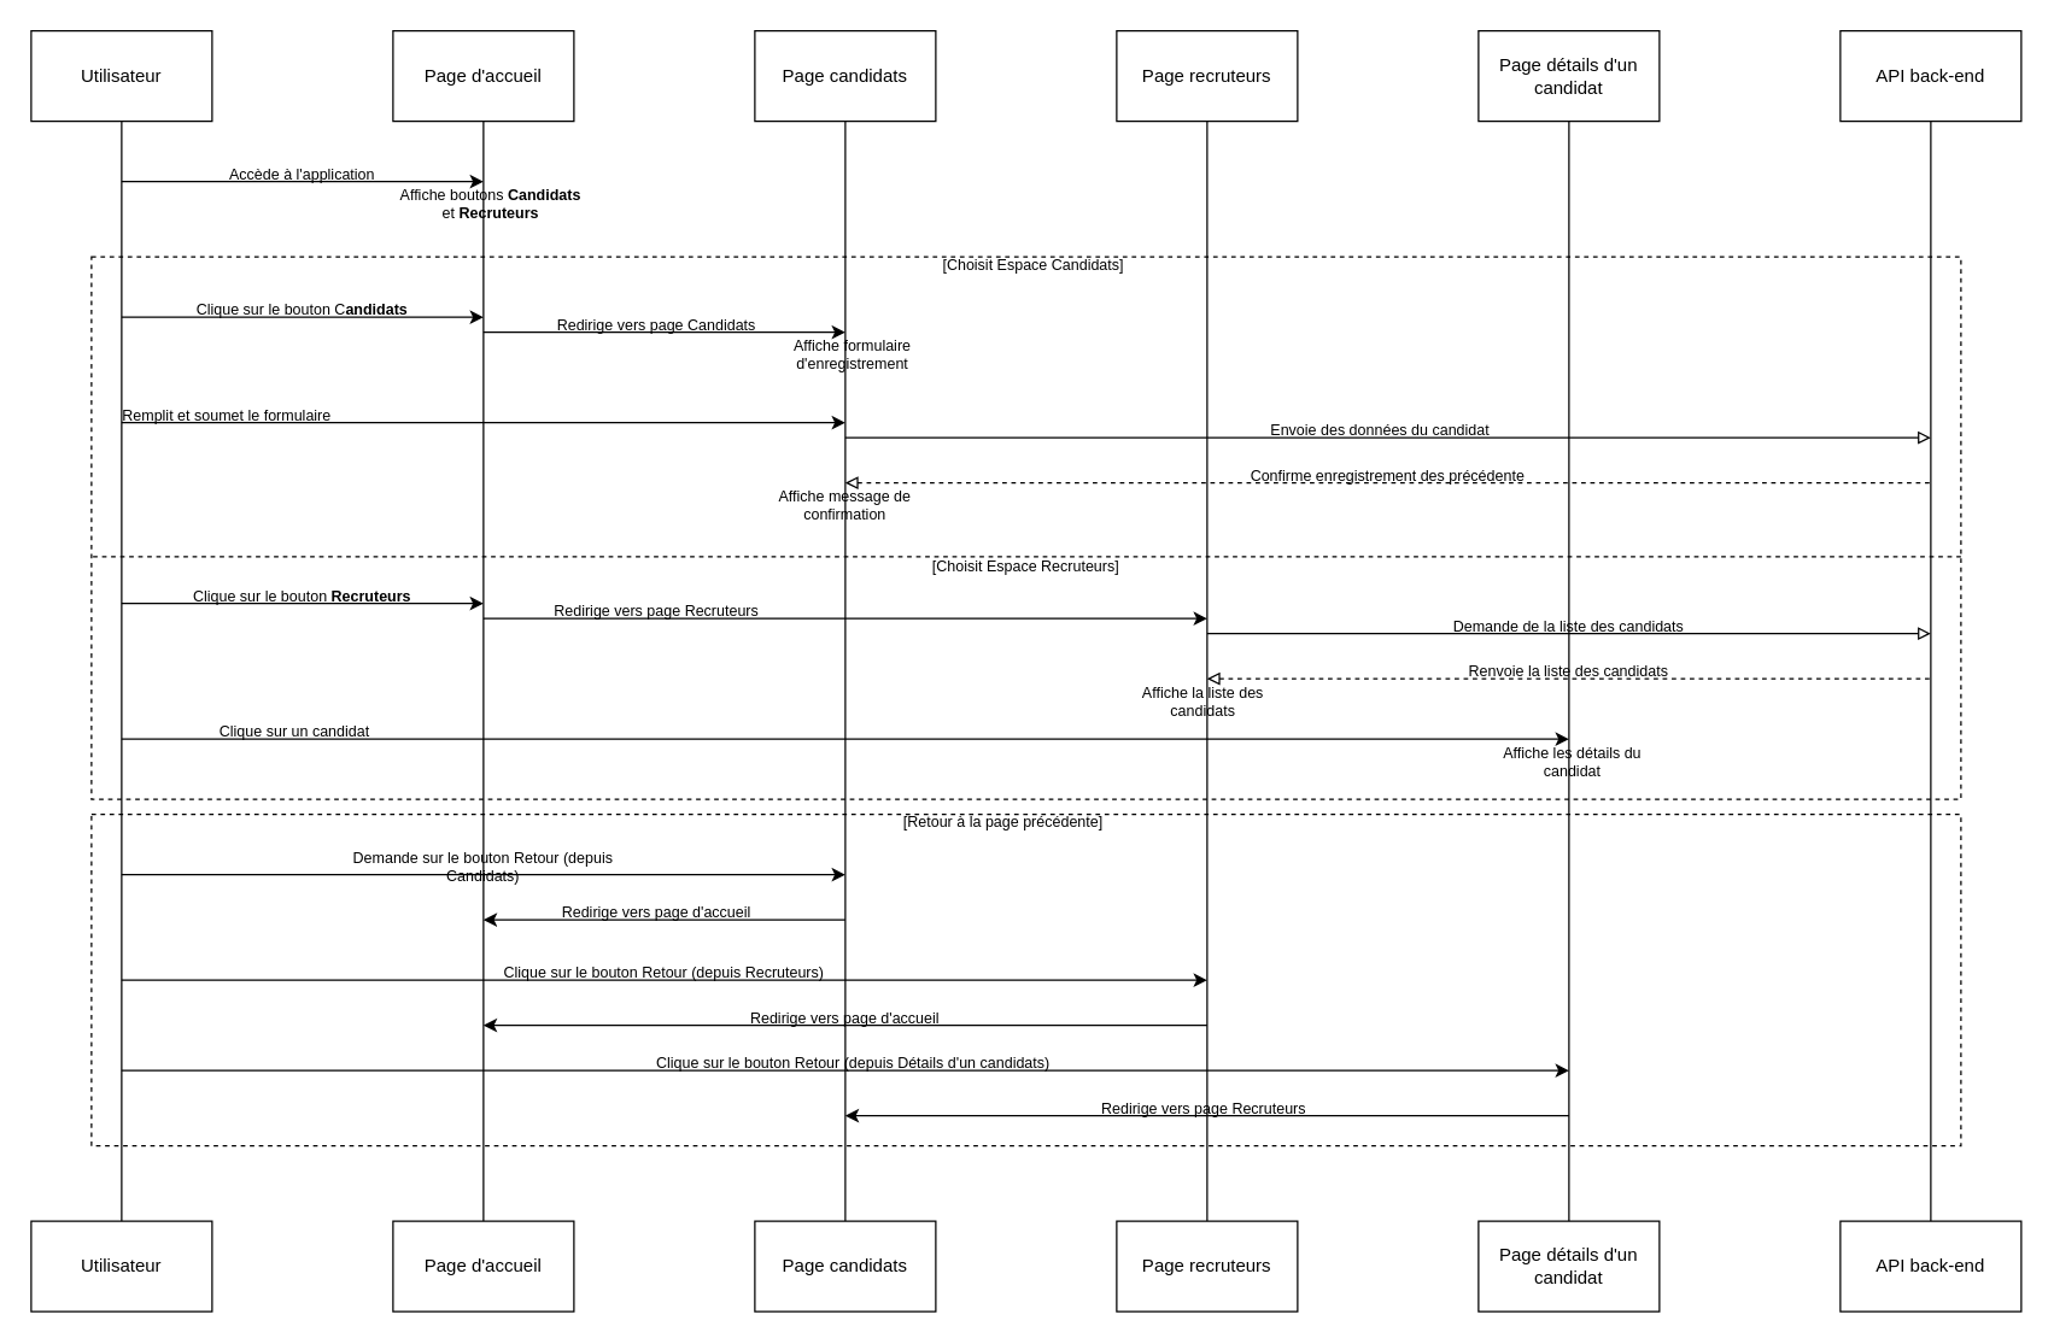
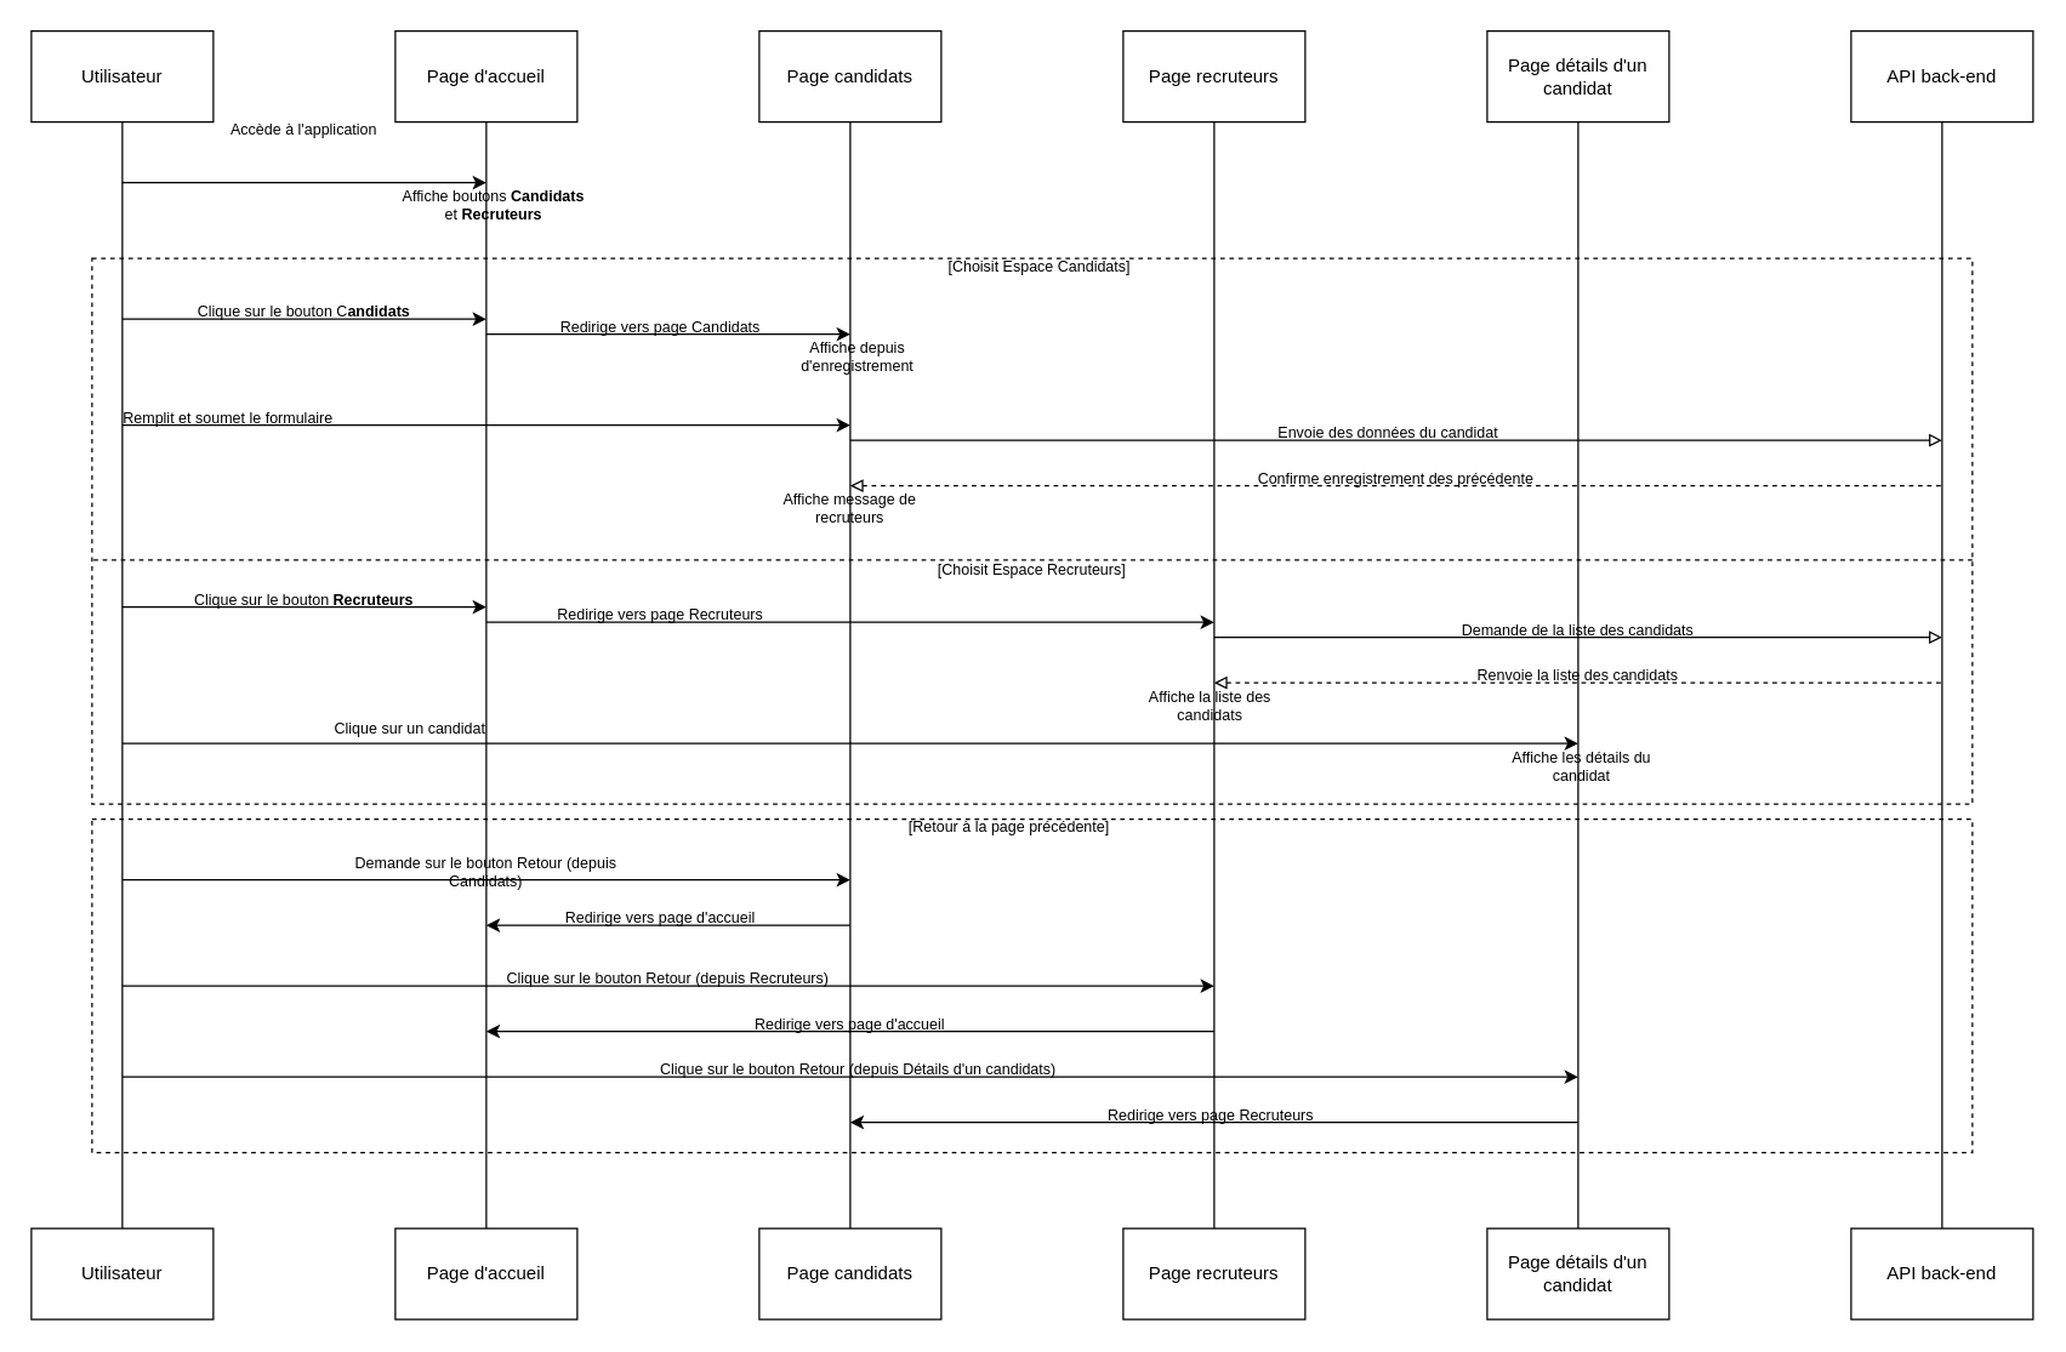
  <mxCell id="0" />
  <mxCell id="1" parent="0" />
  <mxCell id="2" value="" style="rounded=0;whiteSpace=wrap;html=1;fillColor=none;dashed=1;" vertex="1" parent="1"><mxGeometry x="60" y="170" width="1240" height="360" as="geometry" /></mxCell>
  <mxCell id="3" value="Utilisateur" style="rounded=0;whiteSpace=wrap;html=1;" vertex="1" parent="1"><mxGeometry x="20" y="20" width="120" height="60" as="geometry" /></mxCell>
  <mxCell id="4" value="" style="endArrow=none;html=1;rounded=0;entryX=0.5;entryY=1;entryDx=0;entryDy=0;" edge="1" parent="1" target="3"><mxGeometry width="50" height="50" relative="1" as="geometry"><mxPoint x="80" y="810" as="sourcePoint" /><mxPoint x="90" y="120" as="targetPoint" /></mxGeometry></mxCell>
  <mxCell id="5" value="Page d'accueil" style="rounded=0;whiteSpace=wrap;html=1;" vertex="1" parent="1"><mxGeometry x="260" y="20" width="120" height="60" as="geometry" /></mxCell>
  <mxCell id="6" value="" style="endArrow=none;html=1;rounded=0;entryX=0.5;entryY=1;entryDx=0;entryDy=0;" edge="1" parent="1" target="5"><mxGeometry width="50" height="50" relative="1" as="geometry"><mxPoint x="320" y="810" as="sourcePoint" /><mxPoint x="330" y="120" as="targetPoint" /></mxGeometry></mxCell>
  <mxCell id="7" value="Page candidats" style="rounded=0;whiteSpace=wrap;html=1;" vertex="1" parent="1"><mxGeometry x="500" y="20" width="120" height="60" as="geometry" /></mxCell>
  <mxCell id="8" value="" style="endArrow=none;html=1;rounded=0;entryX=0.5;entryY=1;entryDx=0;entryDy=0;" edge="1" parent="1" target="7"><mxGeometry width="50" height="50" relative="1" as="geometry"><mxPoint x="560" y="810" as="sourcePoint" /><mxPoint x="570" y="120" as="targetPoint" /></mxGeometry></mxCell>
  <mxCell id="9" value="Page recruteurs" style="rounded=0;whiteSpace=wrap;html=1;" vertex="1" parent="1"><mxGeometry x="740" y="20" width="120" height="60" as="geometry" /></mxCell>
  <mxCell id="10" value="" style="endArrow=none;html=1;rounded=0;entryX=0.5;entryY=1;entryDx=0;entryDy=0;" edge="1" parent="1" target="9"><mxGeometry width="50" height="50" relative="1" as="geometry"><mxPoint x="800" y="810" as="sourcePoint" /><mxPoint x="810" y="120" as="targetPoint" /></mxGeometry></mxCell>
  <mxCell id="11" value="Page détails d'un candidat" style="rounded=0;whiteSpace=wrap;html=1;" vertex="1" parent="1"><mxGeometry x="980" y="20" width="120" height="60" as="geometry" /></mxCell>
  <mxCell id="12" value="" style="endArrow=none;html=1;rounded=0;entryX=0.5;entryY=1;entryDx=0;entryDy=0;" edge="1" parent="1" target="11"><mxGeometry width="50" height="50" relative="1" as="geometry"><mxPoint x="1040" y="810" as="sourcePoint" /><mxPoint x="1050" y="120" as="targetPoint" /></mxGeometry></mxCell>
  <mxCell id="13" value="API back-end" style="rounded=0;whiteSpace=wrap;html=1;" vertex="1" parent="1"><mxGeometry x="1220" y="20" width="120" height="60" as="geometry" /></mxCell>
  <mxCell id="14" value="" style="endArrow=none;html=1;rounded=0;entryX=0.5;entryY=1;entryDx=0;entryDy=0;" edge="1" parent="1" target="13"><mxGeometry width="50" height="50" relative="1" as="geometry"><mxPoint x="1280" y="810" as="sourcePoint" /><mxPoint x="1290" y="120" as="targetPoint" /></mxGeometry></mxCell>
  <mxCell id="15" value="" style="endArrow=classic;html=1;rounded=0;" edge="1" parent="1"><mxGeometry width="50" height="50" relative="1" as="geometry"><mxPoint x="80" y="120" as="sourcePoint" /><mxPoint x="320" y="120" as="targetPoint" /></mxGeometry></mxCell>
- <mxCell id="16" value="Accède à l'application" style="text;html=1;align=center;verticalAlign=middle;whiteSpace=wrap;rounded=0;fontSize=10;" vertex="1" parent="1"><mxGeometry x="150" y="100" width="100" height="30" as="geometry" /></mxCell>
+ <mxCell id="16" value="Accède à l'application" style="text;html=1;align=center;verticalAlign=middle;whiteSpace=wrap;rounded=0;fontSize=10;" vertex="1" parent="1"><mxGeometry x="150" y="70" width="100" height="30" as="geometry" /></mxCell>
  <mxCell id="17" value="Affiche boutons &lt;b&gt;Candidats&lt;/b&gt; et &lt;b&gt;Recruteurs&lt;/b&gt;" style="text;html=1;align=center;verticalAlign=middle;whiteSpace=wrap;rounded=0;fontSize=10;" vertex="1" parent="1"><mxGeometry x="260" y="120" width="130" height="30" as="geometry" /></mxCell>
  <mxCell id="18" value="" style="endArrow=classic;html=1;rounded=0;" edge="1" parent="1"><mxGeometry width="50" height="50" relative="1" as="geometry"><mxPoint x="80" y="210" as="sourcePoint" /><mxPoint x="320" y="210" as="targetPoint" /></mxGeometry></mxCell>
  <mxCell id="19" value="Clique sur le bouton C&lt;b&gt;andidats&lt;/b&gt;" style="text;html=1;align=center;verticalAlign=middle;whiteSpace=wrap;rounded=0;fontSize=10;" vertex="1" parent="1"><mxGeometry x="125" y="190" width="150" height="30" as="geometry" /></mxCell>
  <mxCell id="20" value="Redirige vers page Candidats" style="text;html=1;align=center;verticalAlign=middle;whiteSpace=wrap;rounded=0;fontSize=10;" vertex="1" parent="1"><mxGeometry x="360" y="200" width="150" height="30" as="geometry" /></mxCell>
  <mxCell id="21" value="" style="endArrow=classic;html=1;rounded=0;" edge="1" parent="1"><mxGeometry width="50" height="50" relative="1" as="geometry"><mxPoint x="320" y="220" as="sourcePoint" /><mxPoint x="560" y="220" as="targetPoint" /></mxGeometry></mxCell>
  <mxCell id="22" value="" style="endArrow=classic;html=1;rounded=0;" edge="1" parent="1"><mxGeometry width="50" height="50" relative="1" as="geometry"><mxPoint x="80" y="280" as="sourcePoint" /><mxPoint x="560" y="280" as="targetPoint" /></mxGeometry></mxCell>
  <mxCell id="23" value="Remplit et soumet le formulaire" style="text;html=1;align=center;verticalAlign=middle;whiteSpace=wrap;rounded=0;fontSize=10;" vertex="1" parent="1"><mxGeometry x="75" y="260" width="150" height="30" as="geometry" /></mxCell>
  <mxCell id="24" value="" style="endArrow=block;html=1;rounded=0;endFill=0;" edge="1" parent="1"><mxGeometry width="50" height="50" relative="1" as="geometry"><mxPoint x="560" y="290" as="sourcePoint" /><mxPoint x="1280" y="290" as="targetPoint" /></mxGeometry></mxCell>
  <mxCell id="25" value="Envoie des données du candidat" style="text;html=1;align=center;verticalAlign=middle;whiteSpace=wrap;rounded=0;fontSize=10;" vertex="1" parent="1"><mxGeometry x="840" y="270" width="150" height="30" as="geometry" /></mxCell>
  <mxCell id="26" value="" style="endArrow=none;html=1;rounded=0;startArrow=block;startFill=0;dashed=1;endFill=0;" edge="1" parent="1"><mxGeometry width="50" height="50" relative="1" as="geometry"><mxPoint x="560" y="320" as="sourcePoint" /><mxPoint x="1280" y="320" as="targetPoint" /></mxGeometry></mxCell>
  <mxCell id="27" value="Confirme enregistrement des précédente" style="text;html=1;align=center;verticalAlign=middle;whiteSpace=wrap;rounded=0;fontSize=10;" vertex="1" parent="1"><mxGeometry x="820" y="300" width="200" height="30" as="geometry" /></mxCell>
- <mxCell id="28" value="Affiche message de confirmation" style="text;html=1;align=center;verticalAlign=middle;whiteSpace=wrap;rounded=0;fontSize=10;" vertex="1" parent="1"><mxGeometry x="495" y="320" width="130" height="30" as="geometry" /></mxCell>
- <mxCell id="29" value="Affiche formulaire d'enregistrement" style="text;html=1;align=center;verticalAlign=middle;whiteSpace=wrap;rounded=0;fontSize=10;" vertex="1" parent="1"><mxGeometry x="500" y="220" width="130" height="30" as="geometry" /></mxCell>
+ <mxCell id="28" value="Affiche message de recruteurs" style="text;html=1;align=center;verticalAlign=middle;whiteSpace=wrap;rounded=0;fontSize=10;" vertex="1" parent="1"><mxGeometry x="495" y="320" width="130" height="30" as="geometry" /></mxCell>
+ <mxCell id="29" value="Affiche depuis d'enregistrement" style="text;html=1;align=center;verticalAlign=middle;whiteSpace=wrap;rounded=0;fontSize=10;" vertex="1" parent="1"><mxGeometry x="500" y="220" width="130" height="30" as="geometry" /></mxCell>
  <mxCell id="30" value="" style="endArrow=classic;html=1;rounded=0;" edge="1" parent="1"><mxGeometry width="50" height="50" relative="1" as="geometry"><mxPoint x="80" y="400" as="sourcePoint" /><mxPoint x="320" y="400" as="targetPoint" /></mxGeometry></mxCell>
  <mxCell id="31" value="Clique sur le bouton &lt;b&gt;Recruteurs&lt;/b&gt;" style="text;html=1;align=center;verticalAlign=middle;whiteSpace=wrap;rounded=0;fontSize=10;" vertex="1" parent="1"><mxGeometry x="125" y="380" width="150" height="30" as="geometry" /></mxCell>
  <mxCell id="32" value="" style="endArrow=classic;html=1;rounded=0;" edge="1" parent="1"><mxGeometry width="50" height="50" relative="1" as="geometry"><mxPoint x="320" y="410" as="sourcePoint" /><mxPoint x="800" y="410" as="targetPoint" /></mxGeometry></mxCell>
  <mxCell id="33" value="Redirige vers page Recruteurs" style="text;html=1;align=center;verticalAlign=middle;whiteSpace=wrap;rounded=0;fontSize=10;" vertex="1" parent="1"><mxGeometry x="360" y="390" width="150" height="30" as="geometry" /></mxCell>
  <mxCell id="34" value="" style="endArrow=block;html=1;rounded=0;endFill=0;" edge="1" parent="1"><mxGeometry width="50" height="50" relative="1" as="geometry"><mxPoint x="800" y="420" as="sourcePoint" /><mxPoint x="1280" y="420" as="targetPoint" /></mxGeometry></mxCell>
  <mxCell id="35" value="Demande de la liste des candidats" style="text;html=1;align=center;verticalAlign=middle;whiteSpace=wrap;rounded=0;fontSize=10;" vertex="1" parent="1"><mxGeometry x="930" y="400" width="220" height="30" as="geometry" /></mxCell>
  <mxCell id="36" value="" style="endArrow=none;html=1;rounded=0;startArrow=block;startFill=0;dashed=1;endFill=0;" edge="1" parent="1"><mxGeometry width="50" height="50" relative="1" as="geometry"><mxPoint x="800" y="450" as="sourcePoint" /><mxPoint x="1280" y="450" as="targetPoint" /></mxGeometry></mxCell>
  <mxCell id="37" value="Affiche la liste des candidats" style="text;html=1;align=center;verticalAlign=middle;whiteSpace=wrap;rounded=0;fontSize=10;" vertex="1" parent="1"><mxGeometry x="735" y="450" width="125" height="30" as="geometry" /></mxCell>
  <mxCell id="38" value="Renvoie la liste des candidats" style="text;html=1;align=center;verticalAlign=middle;whiteSpace=wrap;rounded=0;fontSize=10;" vertex="1" parent="1"><mxGeometry x="940" y="430" width="200" height="30" as="geometry" /></mxCell>
  <mxCell id="39" value="" style="endArrow=classic;html=1;rounded=0;" edge="1" parent="1"><mxGeometry width="50" height="50" relative="1" as="geometry"><mxPoint x="80" y="490" as="sourcePoint" /><mxPoint x="1040" y="490" as="targetPoint" /></mxGeometry></mxCell>
- <mxCell id="40" value="Clique sur un candidat" style="text;html=1;align=center;verticalAlign=middle;whiteSpace=wrap;rounded=0;fontSize=10;" vertex="1" parent="1"><mxGeometry x="120" y="470" width="150" height="30" as="geometry" /></mxCell>
+ <mxCell id="40" value="Clique sur un candidat" style="text;html=1;align=center;verticalAlign=middle;whiteSpace=wrap;rounded=0;fontSize=10;" vertex="1" parent="1"><mxGeometry x="195" y="465" width="150" height="30" as="geometry" /></mxCell>
  <mxCell id="41" value="Affiche les détails du candidat" style="text;html=1;align=center;verticalAlign=middle;whiteSpace=wrap;rounded=0;fontSize=10;" vertex="1" parent="1"><mxGeometry x="980" y="490" width="125" height="30" as="geometry" /></mxCell>
  <mxCell id="42" value="" style="endArrow=none;dashed=1;html=1;rounded=0;entryX=0;entryY=0.553;entryDx=0;entryDy=0;entryPerimeter=0;" edge="1" parent="1" target="2"><mxGeometry width="50" height="50" relative="1" as="geometry"><mxPoint x="1300" y="369" as="sourcePoint" /><mxPoint x="70" y="364" as="targetPoint" /></mxGeometry></mxCell>
  <mxCell id="43" value="&lt;font style=&quot;font-size: 10px;&quot;&gt;[Choisit Espace Candidats]&lt;/font&gt;" style="text;html=1;align=center;verticalAlign=middle;whiteSpace=wrap;rounded=0;" vertex="1" parent="1"><mxGeometry x="590" y="160" width="190" height="30" as="geometry" /></mxCell>
  <mxCell id="44" value="&lt;font style=&quot;font-size: 10px;&quot;&gt;[Choisit Espace Recruteurs]&lt;/font&gt;" style="text;html=1;align=center;verticalAlign=middle;whiteSpace=wrap;rounded=0;" vertex="1" parent="1"><mxGeometry x="585" y="360" width="190" height="30" as="geometry" /></mxCell>
  <mxCell id="45" value="" style="endArrow=classic;html=1;rounded=0;" edge="1" parent="1"><mxGeometry width="50" height="50" relative="1" as="geometry"><mxPoint x="80" y="580" as="sourcePoint" /><mxPoint x="560" y="580" as="targetPoint" /></mxGeometry></mxCell>
  <mxCell id="46" value="Demande sur le bouton Retour (depuis Candidats)" style="text;html=1;align=center;verticalAlign=middle;whiteSpace=wrap;rounded=0;fontSize=10;" vertex="1" parent="1"><mxGeometry x="210" y="560" width="220" height="30" as="geometry" /></mxCell>
  <mxCell id="47" value="" style="endArrow=classic;html=1;rounded=0;" edge="1" parent="1"><mxGeometry width="50" height="50" relative="1" as="geometry"><mxPoint x="560" y="610" as="sourcePoint" /><mxPoint x="320" y="610" as="targetPoint" /></mxGeometry></mxCell>
  <mxCell id="48" value="Redirige vers page d'accueil" style="text;html=1;align=center;verticalAlign=middle;whiteSpace=wrap;rounded=0;fontSize=10;" vertex="1" parent="1"><mxGeometry x="325" y="590" width="220" height="30" as="geometry" /></mxCell>
  <mxCell id="49" value="" style="endArrow=classic;html=1;rounded=0;" edge="1" parent="1"><mxGeometry width="50" height="50" relative="1" as="geometry"><mxPoint x="80" y="650" as="sourcePoint" /><mxPoint x="800" y="650" as="targetPoint" /></mxGeometry></mxCell>
  <mxCell id="50" value="Clique sur le bouton Retour (depuis Recruteurs)" style="text;html=1;align=center;verticalAlign=middle;whiteSpace=wrap;rounded=0;fontSize=10;" vertex="1" parent="1"><mxGeometry x="330" y="630" width="220" height="30" as="geometry" /></mxCell>
  <mxCell id="51" value="" style="endArrow=classic;html=1;rounded=0;" edge="1" parent="1"><mxGeometry width="50" height="50" relative="1" as="geometry"><mxPoint x="800" y="680" as="sourcePoint" /><mxPoint x="320" y="680" as="targetPoint" /></mxGeometry></mxCell>
  <mxCell id="52" value="Redirige vers page d'accueil" style="text;html=1;align=center;verticalAlign=middle;whiteSpace=wrap;rounded=0;fontSize=10;" vertex="1" parent="1"><mxGeometry x="450" y="660" width="220" height="30" as="geometry" /></mxCell>
  <mxCell id="53" value="" style="endArrow=classic;html=1;rounded=0;" edge="1" parent="1"><mxGeometry width="50" height="50" relative="1" as="geometry"><mxPoint x="80" y="710" as="sourcePoint" /><mxPoint x="1040" y="710" as="targetPoint" /></mxGeometry></mxCell>
  <mxCell id="54" value="Clique sur le bouton Retour (depuis Détails d'un candidats)" style="text;html=1;align=center;verticalAlign=middle;whiteSpace=wrap;rounded=0;fontSize=10;" vertex="1" parent="1"><mxGeometry x="427.5" y="690" width="275" height="30" as="geometry" /></mxCell>
  <mxCell id="55" value="" style="endArrow=classic;html=1;rounded=0;" edge="1" parent="1"><mxGeometry width="50" height="50" relative="1" as="geometry"><mxPoint x="1040" y="740" as="sourcePoint" /><mxPoint x="560" y="740" as="targetPoint" /></mxGeometry></mxCell>
  <mxCell id="56" value="Redirige vers page Recruteurs" style="text;html=1;align=center;verticalAlign=middle;whiteSpace=wrap;rounded=0;fontSize=10;" vertex="1" parent="1"><mxGeometry x="687.5" y="720" width="220" height="30" as="geometry" /></mxCell>
  <mxCell id="57" value="" style="rounded=0;whiteSpace=wrap;html=1;fillColor=none;dashed=1;" vertex="1" parent="1"><mxGeometry x="60" y="540" width="1240" height="220" as="geometry" /></mxCell>
  <mxCell id="58" value="&lt;font style=&quot;font-size: 10px;&quot;&gt;[Retour à la page précédente]&lt;/font&gt;" style="text;html=1;align=center;verticalAlign=middle;whiteSpace=wrap;rounded=0;" vertex="1" parent="1"><mxGeometry x="570" y="530" width="190" height="30" as="geometry" /></mxCell>
  <mxCell id="59" value="Utilisateur" style="rounded=0;whiteSpace=wrap;html=1;" vertex="1" parent="1"><mxGeometry x="20" y="810" width="120" height="60" as="geometry" /></mxCell>
  <mxCell id="60" value="Page d'accueil" style="rounded=0;whiteSpace=wrap;html=1;" vertex="1" parent="1"><mxGeometry x="260" y="810" width="120" height="60" as="geometry" /></mxCell>
  <mxCell id="61" value="Page candidats" style="rounded=0;whiteSpace=wrap;html=1;" vertex="1" parent="1"><mxGeometry x="500" y="810" width="120" height="60" as="geometry" /></mxCell>
  <mxCell id="62" value="Page recruteurs" style="rounded=0;whiteSpace=wrap;html=1;" vertex="1" parent="1"><mxGeometry x="740" y="810" width="120" height="60" as="geometry" /></mxCell>
  <mxCell id="63" value="Page détails d'un candidat" style="rounded=0;whiteSpace=wrap;html=1;" vertex="1" parent="1"><mxGeometry x="980" y="810" width="120" height="60" as="geometry" /></mxCell>
  <mxCell id="64" value="API back-end" style="rounded=0;whiteSpace=wrap;html=1;" vertex="1" parent="1"><mxGeometry x="1220" y="810" width="120" height="60" as="geometry" /></mxCell>
